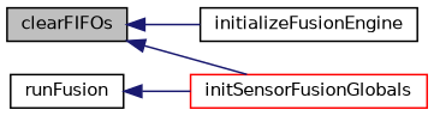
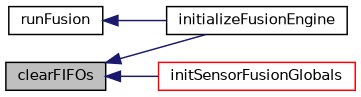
  digraph {
    rankdir=LR
    node [color=black fillcolor=white fontname=Helvetica fontsize=10 shape=record style=filled]
    edge [color=midnightblue dir=back fontname=Helvetica fontsize=10 labelfontname=Helvetica labelfontsize=10 style=solid]
    n1 [fillcolor=grey75 fontcolor=black height=0.2 label=clearFIFOs width=0.4]
    n2 [height=0.2 label=initializeFusionEngine width=0.4]
    n3 [color=red height=0.2 label=initSensorFusionGlobals width=0.4]
    n4 [height=0.2 label=runFusion width=0.4]
    n1 -> n2
    n1 -> n3
-   n4 -> n3
+   n4 -> n2
  }
